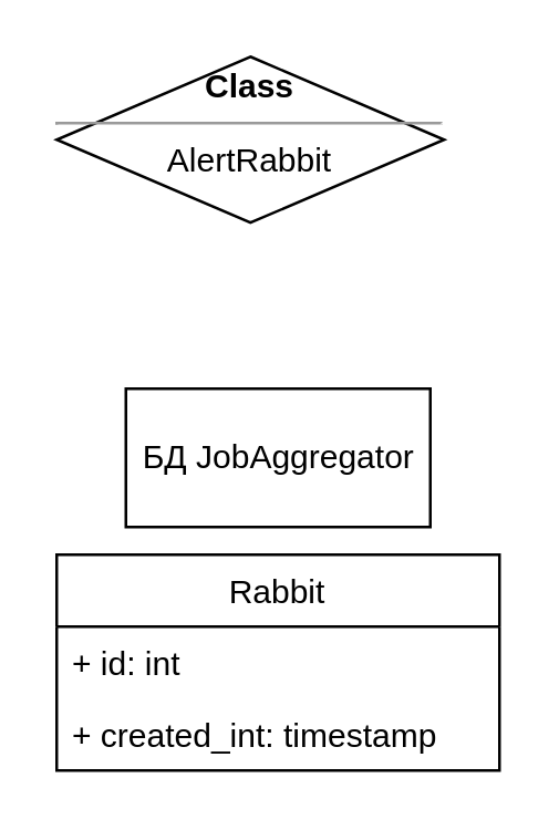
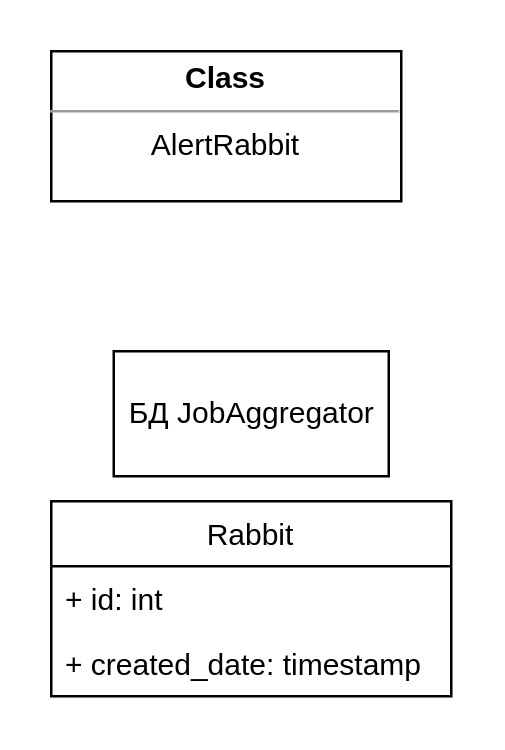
  <mxCell id="0" />
  <mxCell id="1" parent="0" />
- <mxCell id="2" value="&lt;p style=&quot;margin:0px;margin-top:4px;text-align:center;&quot;&gt;&lt;b&gt;Class&lt;/b&gt;&lt;/p&gt;&lt;hr size=&quot;1&quot;&gt;&lt;div style=&quot;text-align: center; height: 2px;&quot;&gt;AlertRabbit&lt;/div&gt;" style="rhombus;verticalAlign=top;align=left;overflow=fill;fontSize=12;fontFamily=Helvetica;html=1;" vertex="1" parent="1"><mxGeometry x="20" y="20" width="140" height="60" as="geometry" /></mxCell>
+ <mxCell id="2" value="&lt;p style=&quot;margin:0px;margin-top:4px;text-align:center;&quot;&gt;&lt;b&gt;Class&lt;/b&gt;&lt;/p&gt;&lt;hr size=&quot;1&quot;&gt;&lt;div style=&quot;text-align: center; height: 2px;&quot;&gt;AlertRabbit&lt;/div&gt;" style="verticalAlign=top;align=left;overflow=fill;fontSize=12;fontFamily=Helvetica;html=1;" vertex="1" parent="1"><mxGeometry x="20" y="20" width="140" height="60" as="geometry" /></mxCell>
  <mxCell id="3" value="БД JobAggregator" style="html=1;" vertex="1" parent="1"><mxGeometry x="45" y="140" width="110" height="50" as="geometry" /></mxCell>
  <mxCell id="4" value="Rabbit" style="swimlane;fontStyle=0;childLayout=stackLayout;horizontal=1;startSize=26;fillColor=none;horizontalStack=0;resizeParent=1;resizeParentMax=0;resizeLast=0;collapsible=1;marginBottom=0;" vertex="1" parent="1"><mxGeometry x="20" y="200" width="160" height="78" as="geometry" /></mxCell>
  <mxCell id="5" value="+ id: int" style="text;strokeColor=none;fillColor=none;align=left;verticalAlign=top;spacingLeft=4;spacingRight=4;overflow=hidden;rotatable=0;points=[[0,0.5],[1,0.5]];portConstraint=eastwest;" vertex="1" parent="4"><mxGeometry y="26" width="160" height="26" as="geometry" /></mxCell>
- <mxCell id="6" value="+ created_int: timestamp" style="text;strokeColor=none;fillColor=none;align=left;verticalAlign=top;spacingLeft=4;spacingRight=4;overflow=hidden;rotatable=0;points=[[0,0.5],[1,0.5]];portConstraint=eastwest;" vertex="1" parent="4"><mxGeometry y="52" width="160" height="26" as="geometry" /></mxCell>
+ <mxCell id="6" value="+ created_date: timestamp" style="text;strokeColor=none;fillColor=none;align=left;verticalAlign=top;spacingLeft=4;spacingRight=4;overflow=hidden;rotatable=0;points=[[0,0.5],[1,0.5]];portConstraint=eastwest;" vertex="1" parent="4"><mxGeometry y="52" width="160" height="26" as="geometry" /></mxCell>
